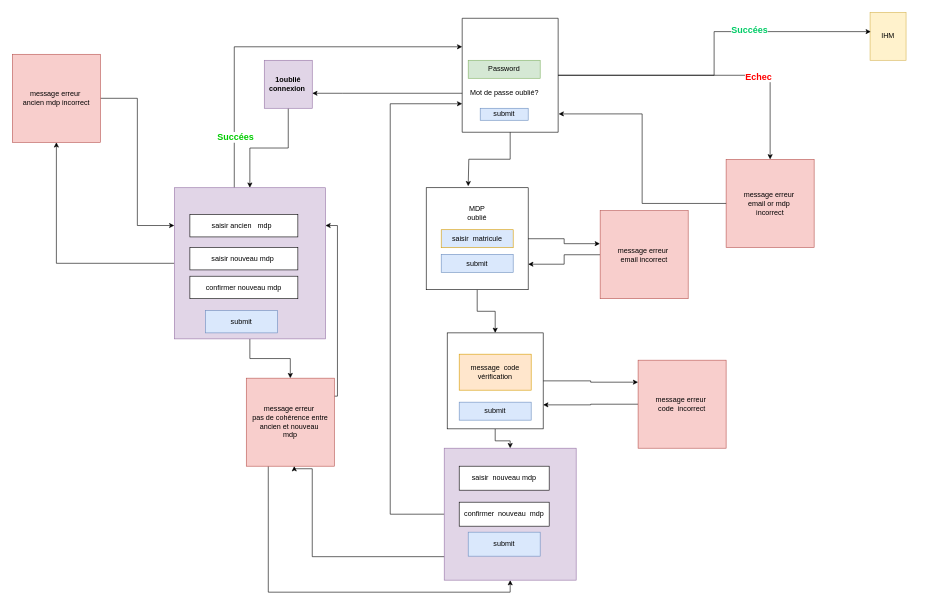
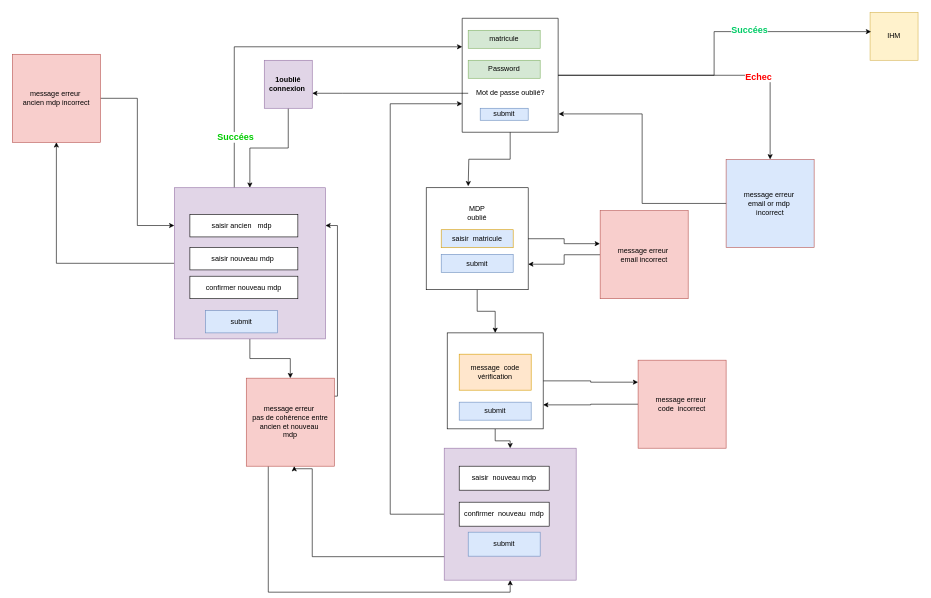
  <mxCell id="0" />
  <mxCell id="1" parent="0" />
  <mxCell id="2" style="edgeStyle=orthogonalEdgeStyle;rounded=0;orthogonalLoop=1;jettySize=auto;html=1;entryX=0.5;entryY=0;entryDx=0;entryDy=0;" edge="1" parent="1" source="3" target="6"><mxGeometry relative="1" as="geometry" /></mxCell>
  <mxCell id="3" value="MDP&lt;div&gt;oublié&lt;/div&gt;&lt;div&gt;&lt;br&gt;&lt;/div&gt;&lt;div&gt;&lt;br&gt;&lt;/div&gt;&lt;div&gt;&lt;br&gt;&lt;/div&gt;&lt;div&gt;&lt;br&gt;&lt;/div&gt;&lt;div&gt;&lt;br&gt;&lt;/div&gt;&lt;div&gt;&amp;nbsp;&lt;/div&gt;" style="whiteSpace=wrap;html=1;aspect=fixed;" parent="1" vertex="1"><mxGeometry x="710" y="312.5" width="170" height="170" as="geometry" /></mxCell>
  <mxCell id="4" style="edgeStyle=orthogonalEdgeStyle;rounded=0;orthogonalLoop=1;jettySize=auto;html=1;entryX=0;entryY=0.25;entryDx=0;entryDy=0;" edge="1" parent="1" source="6" target="38"><mxGeometry relative="1" as="geometry" /></mxCell>
  <mxCell id="5" style="edgeStyle=orthogonalEdgeStyle;rounded=0;orthogonalLoop=1;jettySize=auto;html=1;" edge="1" parent="1" source="6" target="47"><mxGeometry relative="1" as="geometry" /></mxCell>
  <mxCell id="6" value="" style="whiteSpace=wrap;html=1;aspect=fixed;" parent="1" vertex="1"><mxGeometry x="745" y="554.5" width="160" height="160" as="geometry" /></mxCell>
- <mxCell id="7" value="IHM" style="whiteSpace=wrap;html=1;aspect=fixed;fillColor=#fff2cc;strokeColor=#d6b656;" parent="1" vertex="1"><mxGeometry x="1450" y="20" width="60" height="80" as="geometry" /></mxCell>
+ <mxCell id="7" value="IHM" style="whiteSpace=wrap;html=1;aspect=fixed;fillColor=#fff2cc;strokeColor=#d6b656;" parent="1" vertex="1"><mxGeometry x="1450" y="20" width="80" height="80" as="geometry" /></mxCell>
  <mxCell id="8" style="edgeStyle=orthogonalEdgeStyle;rounded=0;orthogonalLoop=1;jettySize=auto;html=1;" parent="1" source="11" edge="1"><mxGeometry relative="1" as="geometry"><mxPoint x="780" y="310" as="targetPoint" /><Array as="points"><mxPoint x="850" y="265" /><mxPoint x="781" y="265" /><mxPoint x="781" y="310" /></Array></mxGeometry></mxCell>
  <mxCell id="9" style="edgeStyle=orthogonalEdgeStyle;rounded=0;orthogonalLoop=1;jettySize=auto;html=1;" edge="1" parent="1" source="11" target="31"><mxGeometry relative="1" as="geometry" /></mxCell>
  <mxCell id="10" value="&lt;font style=&quot;color: rgb(255, 0, 0); font-size: 15px;&quot;&gt;&lt;b&gt;Echec&lt;/b&gt;&lt;/font&gt;" style="edgeLabel;html=1;align=center;verticalAlign=middle;resizable=0;points=[];" vertex="1" connectable="0" parent="9"><mxGeometry x="0.348" y="-1" relative="1" as="geometry"><mxPoint as="offset" /></mxGeometry></mxCell>
  <mxCell id="11" value="" style="swimlane;startSize=0;" parent="1" vertex="1"><mxGeometry x="770" y="30" width="160" height="190" as="geometry" /></mxCell>
+ <mxCell id="12" value="matricule" style="rounded=0;whiteSpace=wrap;html=1;fillColor=#d5e8d4;strokeColor=#82b366;" parent="11" vertex="1"><mxGeometry x="10" y="20" width="120" height="30" as="geometry" /></mxCell>
  <mxCell id="13" value="Password" style="rounded=0;whiteSpace=wrap;html=1;fillColor=#d5e8d4;strokeColor=#82b366;" parent="11" vertex="1"><mxGeometry x="10" y="70" width="120" height="30" as="geometry" /></mxCell>
  <mxCell id="14" value="submit" style="rounded=0;whiteSpace=wrap;html=1;fillColor=#dae8fc;strokeColor=#6c8ebf;" parent="11" vertex="1"><mxGeometry x="30" y="150" width="80" height="20" as="geometry" /></mxCell>
- <mxCell id="15" value="Mot de passe oublié?" style="text;html=1;align=center;verticalAlign=middle;resizable=0;points=[];autosize=1;strokeColor=none;fillColor=none;" parent="11" vertex="1"><mxGeometry y="110" width="140" height="30" as="geometry" /></mxCell>
+ <mxCell id="15" value="Mot de passe oublié?" style="text;html=1;align=center;verticalAlign=middle;resizable=0;points=[];autosize=1;strokeColor=none;fillColor=none;" parent="11" vertex="1"><mxGeometry x="10" y="110" width="140" height="30" as="geometry" /></mxCell>
  <mxCell id="16" value="saisir&amp;nbsp; matricule" style="rounded=0;whiteSpace=wrap;html=1;fillColor=#dae8fc;strokeColor=#d79b00;" parent="1" vertex="1"><mxGeometry x="735" y="382.5" width="120" height="30" as="geometry" /></mxCell>
  <mxCell id="17" value="message&amp;nbsp; code vérification" style="rounded=0;whiteSpace=wrap;html=1;fillColor=#ffe6cc;strokeColor=#d79b00;" parent="1" vertex="1"><mxGeometry x="765" y="590" width="120" height="60" as="geometry" /></mxCell>
  <mxCell id="18" value="submit" style="rounded=0;whiteSpace=wrap;html=1;fillColor=#dae8fc;strokeColor=#6c8ebf;" parent="1" vertex="1"><mxGeometry x="735" y="423.5" width="120" height="30" as="geometry" /></mxCell>
  <mxCell id="19" style="edgeStyle=orthogonalEdgeStyle;rounded=0;orthogonalLoop=1;jettySize=auto;html=1;entryX=0.5;entryY=0;entryDx=0;entryDy=0;" edge="1" parent="1" source="20" target="26"><mxGeometry relative="1" as="geometry" /></mxCell>
  <mxCell id="20" value="&lt;b&gt;1oublié connexion&amp;nbsp;&lt;/b&gt;" style="whiteSpace=wrap;html=1;aspect=fixed;fillColor=#e1d5e7;strokeColor=#9673a6;" parent="1" vertex="1"><mxGeometry x="440" y="100" width="80" height="80" as="geometry" /></mxCell>
  <mxCell id="21" style="edgeStyle=orthogonalEdgeStyle;rounded=0;orthogonalLoop=1;jettySize=auto;html=1;" parent="1" source="15" target="20" edge="1"><mxGeometry relative="1" as="geometry"><Array as="points"><mxPoint x="570" y="155" /><mxPoint x="570" y="155" /></Array></mxGeometry></mxCell>
  <mxCell id="22" style="edgeStyle=orthogonalEdgeStyle;rounded=0;orthogonalLoop=1;jettySize=auto;html=1;entryX=0;entryY=0.25;entryDx=0;entryDy=0;" parent="1" source="26" target="11" edge="1"><mxGeometry relative="1" as="geometry"><Array as="points"><mxPoint x="390" y="78" /></Array></mxGeometry></mxCell>
  <mxCell id="23" value="&lt;font style=&quot;font-size: 15px; color: rgb(0, 204, 0);&quot;&gt;&lt;b&gt;Succées&lt;/b&gt;&lt;/font&gt;" style="edgeLabel;html=1;align=center;verticalAlign=middle;resizable=0;points=[];" vertex="1" connectable="0" parent="22"><mxGeometry x="-0.725" y="-1" relative="1" as="geometry"><mxPoint as="offset" /></mxGeometry></mxCell>
  <mxCell id="24" style="edgeStyle=orthogonalEdgeStyle;rounded=0;orthogonalLoop=1;jettySize=auto;html=1;" edge="1" parent="1" source="26" target="41"><mxGeometry relative="1" as="geometry" /></mxCell>
  <mxCell id="25" style="edgeStyle=orthogonalEdgeStyle;rounded=0;orthogonalLoop=1;jettySize=auto;html=1;" edge="1" parent="1" source="26" target="44"><mxGeometry relative="1" as="geometry" /></mxCell>
  <mxCell id="26" value="" style="whiteSpace=wrap;html=1;aspect=fixed;fillColor=#e1d5e7;strokeColor=#9673a6;" parent="1" vertex="1"><mxGeometry x="290" y="312.5" width="252" height="252" as="geometry" /></mxCell>
  <mxCell id="27" value="saisir ancien&amp;nbsp; &amp;nbsp;mdp&amp;nbsp;&amp;nbsp;" style="rounded=0;whiteSpace=wrap;html=1;" parent="1" vertex="1"><mxGeometry x="316" y="357" width="180" height="37.5" as="geometry" /></mxCell>
  <mxCell id="28" value="saisir nouveau mdp&amp;nbsp;" style="rounded=0;whiteSpace=wrap;html=1;" parent="1" vertex="1"><mxGeometry x="316" y="412" width="180" height="37.5" as="geometry" /></mxCell>
  <mxCell id="29" value="submit" style="rounded=0;whiteSpace=wrap;html=1;fillColor=#dae8fc;strokeColor=#6c8ebf;" parent="1" vertex="1"><mxGeometry x="342" y="517.5" width="120" height="37" as="geometry" /></mxCell>
  <mxCell id="30" value="confirmer nouveau mdp" style="rounded=0;whiteSpace=wrap;html=1;" parent="1" vertex="1"><mxGeometry x="316" y="460" width="180" height="37.5" as="geometry" /></mxCell>
- <mxCell id="31" value="message erreur&amp;nbsp;&lt;div&gt;email or mdp&amp;nbsp;&lt;/div&gt;&lt;div&gt;incorrect&lt;/div&gt;" style="whiteSpace=wrap;html=1;aspect=fixed;fillColor=#f8cecc;strokeColor=#b85450;" vertex="1" parent="1"><mxGeometry x="1210" y="265.25" width="146.75" height="146.75" as="geometry" /></mxCell>
+ <mxCell id="31" value="message erreur&amp;nbsp;&lt;div&gt;email or mdp&amp;nbsp;&lt;/div&gt;&lt;div&gt;incorrect&lt;/div&gt;" style="whiteSpace=wrap;html=1;aspect=fixed;fillColor=#dae8fc;strokeColor=#b85450;" vertex="1" parent="1"><mxGeometry x="1210" y="265.25" width="146.75" height="146.75" as="geometry" /></mxCell>
  <mxCell id="32" style="edgeStyle=orthogonalEdgeStyle;rounded=0;orthogonalLoop=1;jettySize=auto;html=1;entryX=0.021;entryY=0.403;entryDx=0;entryDy=0;entryPerimeter=0;" edge="1" parent="1" source="11" target="7"><mxGeometry relative="1" as="geometry" /></mxCell>
  <mxCell id="33" value="&lt;b&gt;&lt;font style=&quot;color: rgb(0, 204, 102); font-size: 15px;&quot;&gt;Succées&lt;/font&gt;&lt;/b&gt;" style="edgeLabel;html=1;align=center;verticalAlign=middle;resizable=0;points=[];" vertex="1" connectable="0" parent="32"><mxGeometry x="0.317" y="4" relative="1" as="geometry"><mxPoint as="offset" /></mxGeometry></mxCell>
  <mxCell id="34" style="edgeStyle=orthogonalEdgeStyle;rounded=0;orthogonalLoop=1;jettySize=auto;html=1;entryX=1.005;entryY=0.839;entryDx=0;entryDy=0;entryPerimeter=0;" edge="1" parent="1" source="31" target="11"><mxGeometry relative="1" as="geometry" /></mxCell>
  <mxCell id="35" style="edgeStyle=orthogonalEdgeStyle;rounded=0;orthogonalLoop=1;jettySize=auto;html=1;entryX=1;entryY=0.75;entryDx=0;entryDy=0;" edge="1" parent="1" source="36" target="3"><mxGeometry relative="1" as="geometry" /></mxCell>
  <mxCell id="36" value="message erreur&amp;nbsp;&lt;div&gt;email incorrect&lt;/div&gt;" style="whiteSpace=wrap;html=1;aspect=fixed;fillColor=#f8cecc;strokeColor=#b85450;" vertex="1" parent="1"><mxGeometry x="1000" y="350.75" width="146.75" height="146.75" as="geometry" /></mxCell>
  <mxCell id="37" style="edgeStyle=orthogonalEdgeStyle;rounded=0;orthogonalLoop=1;jettySize=auto;html=1;entryX=1;entryY=0.75;entryDx=0;entryDy=0;" edge="1" parent="1" source="38" target="6"><mxGeometry relative="1" as="geometry" /></mxCell>
  <mxCell id="38" value="message erreur&amp;nbsp;&lt;div&gt;code&amp;nbsp; incorrect&lt;/div&gt;" style="whiteSpace=wrap;html=1;aspect=fixed;fillColor=#f8cecc;strokeColor=#b85450;" vertex="1" parent="1"><mxGeometry x="1063.25" y="600" width="146.75" height="146.75" as="geometry" /></mxCell>
  <mxCell id="39" style="edgeStyle=orthogonalEdgeStyle;rounded=0;orthogonalLoop=1;jettySize=auto;html=1;entryX=-0.003;entryY=0.375;entryDx=0;entryDy=0;entryPerimeter=0;" edge="1" parent="1" source="3" target="36"><mxGeometry relative="1" as="geometry" /></mxCell>
  <mxCell id="40" style="edgeStyle=orthogonalEdgeStyle;rounded=0;orthogonalLoop=1;jettySize=auto;html=1;entryX=0;entryY=0.25;entryDx=0;entryDy=0;" edge="1" parent="1" source="41" target="26"><mxGeometry relative="1" as="geometry" /></mxCell>
  <mxCell id="41" value="message erreur&amp;nbsp;&lt;div&gt;ancien mdp incorrect&lt;/div&gt;" style="whiteSpace=wrap;html=1;aspect=fixed;fillColor=#f8cecc;strokeColor=#b85450;" vertex="1" parent="1"><mxGeometry x="20" y="90" width="146.75" height="146.75" as="geometry" /></mxCell>
  <mxCell id="42" style="edgeStyle=orthogonalEdgeStyle;rounded=0;orthogonalLoop=1;jettySize=auto;html=1;entryX=1;entryY=0.25;entryDx=0;entryDy=0;" edge="1" parent="1" source="44" target="26"><mxGeometry relative="1" as="geometry"><Array as="points"><mxPoint x="562" y="660" /><mxPoint x="562" y="375" /></Array></mxGeometry></mxCell>
  <mxCell id="43" style="edgeStyle=orthogonalEdgeStyle;rounded=0;orthogonalLoop=1;jettySize=auto;html=1;entryX=0.5;entryY=1;entryDx=0;entryDy=0;exitX=0.25;exitY=1;exitDx=0;exitDy=0;" edge="1" parent="1" source="44" target="47"><mxGeometry relative="1" as="geometry" /></mxCell>
  <mxCell id="44" value="message erreur&amp;nbsp;&lt;div&gt;pas de cohérence entre ancien et nouveau&amp;nbsp;&lt;/div&gt;&lt;div&gt;mdp&lt;/div&gt;" style="whiteSpace=wrap;html=1;aspect=fixed;fillColor=#f8cecc;strokeColor=#b85450;" vertex="1" parent="1"><mxGeometry x="410" y="630" width="146.75" height="146.75" as="geometry" /></mxCell>
  <mxCell id="45" style="edgeStyle=orthogonalEdgeStyle;rounded=0;orthogonalLoop=1;jettySize=auto;html=1;exitX=0;exitY=0.5;exitDx=0;exitDy=0;entryX=0;entryY=0.75;entryDx=0;entryDy=0;" edge="1" parent="1" source="47" target="11"><mxGeometry relative="1" as="geometry"><Array as="points"><mxPoint x="650" y="857" /><mxPoint x="650" y="173" /></Array></mxGeometry></mxCell>
  <mxCell id="46" style="edgeStyle=orthogonalEdgeStyle;rounded=0;orthogonalLoop=1;jettySize=auto;html=1;exitX=0.025;exitY=0.822;exitDx=0;exitDy=0;exitPerimeter=0;" edge="1" parent="1" source="47" target="44"><mxGeometry relative="1" as="geometry"><mxPoint x="710" y="920" as="sourcePoint" /><mxPoint x="490" y="780" as="targetPoint" /><Array as="points"><mxPoint x="520" y="928" /><mxPoint x="520" y="781" /><mxPoint x="490" y="781" /></Array></mxGeometry></mxCell>
  <mxCell id="47" value="" style="whiteSpace=wrap;html=1;aspect=fixed;fillColor=#e1d5e7;strokeColor=#9673a6;" vertex="1" parent="1"><mxGeometry x="740" y="746.75" width="220" height="220" as="geometry" /></mxCell>
  <mxCell id="48" value="saisir&amp;nbsp; nouveau mdp" style="rounded=0;whiteSpace=wrap;html=1;" vertex="1" parent="1"><mxGeometry x="765" y="776.75" width="150" height="40" as="geometry" /></mxCell>
  <mxCell id="49" value="confirmer&amp;nbsp; nouveau&amp;nbsp; mdp" style="rounded=0;whiteSpace=wrap;html=1;" vertex="1" parent="1"><mxGeometry x="765" y="836.75" width="150" height="40" as="geometry" /></mxCell>
  <mxCell id="50" value="submit" style="rounded=0;whiteSpace=wrap;html=1;fillColor=#dae8fc;strokeColor=#6c8ebf;" vertex="1" parent="1"><mxGeometry x="780" y="886.75" width="120" height="40" as="geometry" /></mxCell>
  <mxCell id="51" value="submit" style="rounded=0;whiteSpace=wrap;html=1;fillColor=#dae8fc;strokeColor=#6c8ebf;" vertex="1" parent="1"><mxGeometry x="765" y="670" width="120" height="30" as="geometry" /></mxCell>
